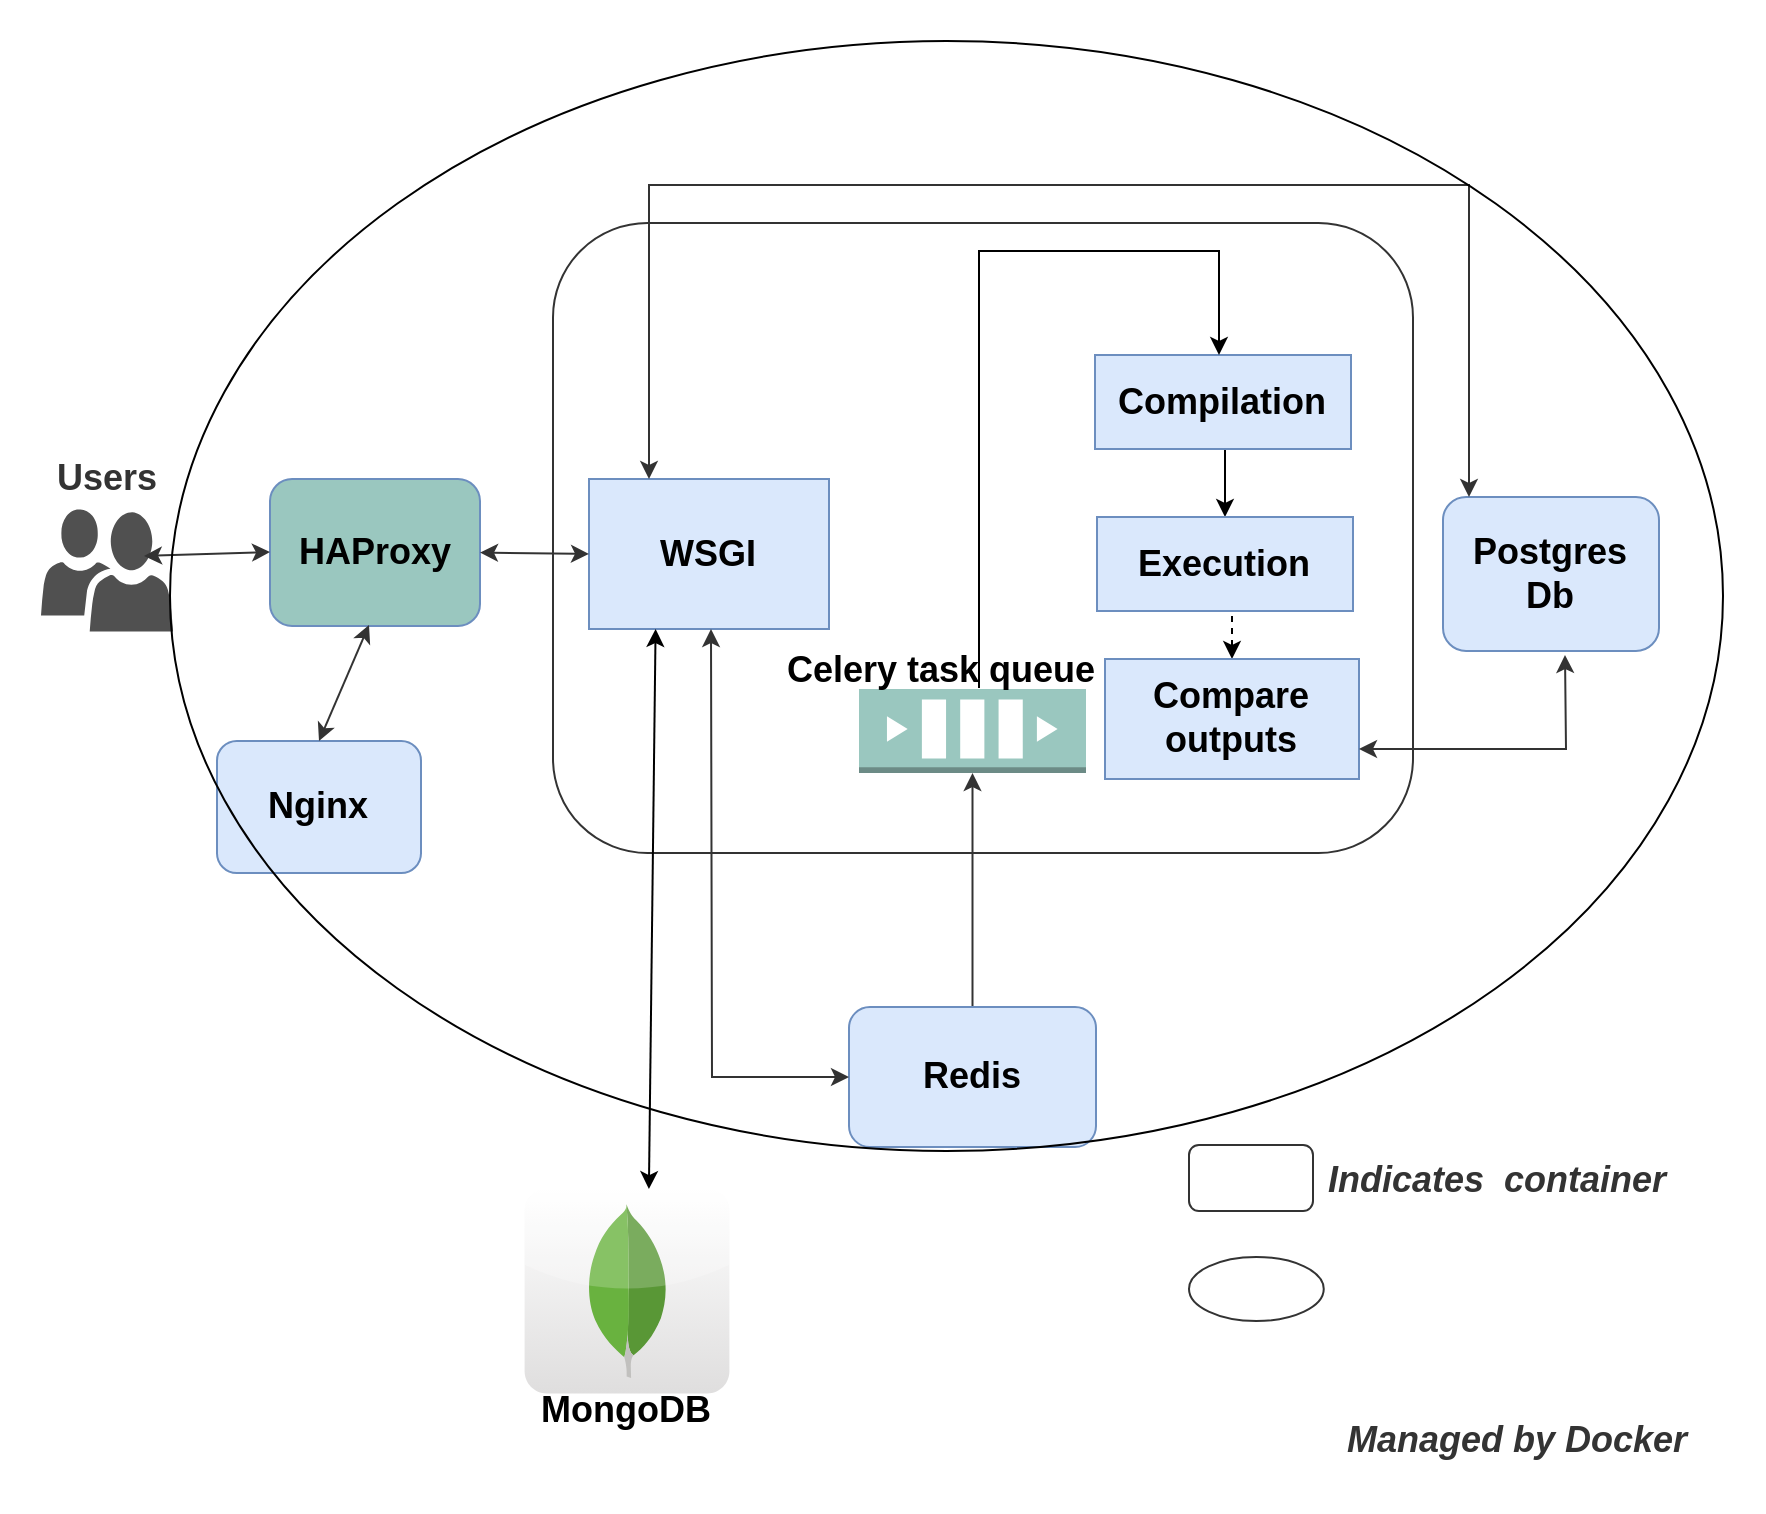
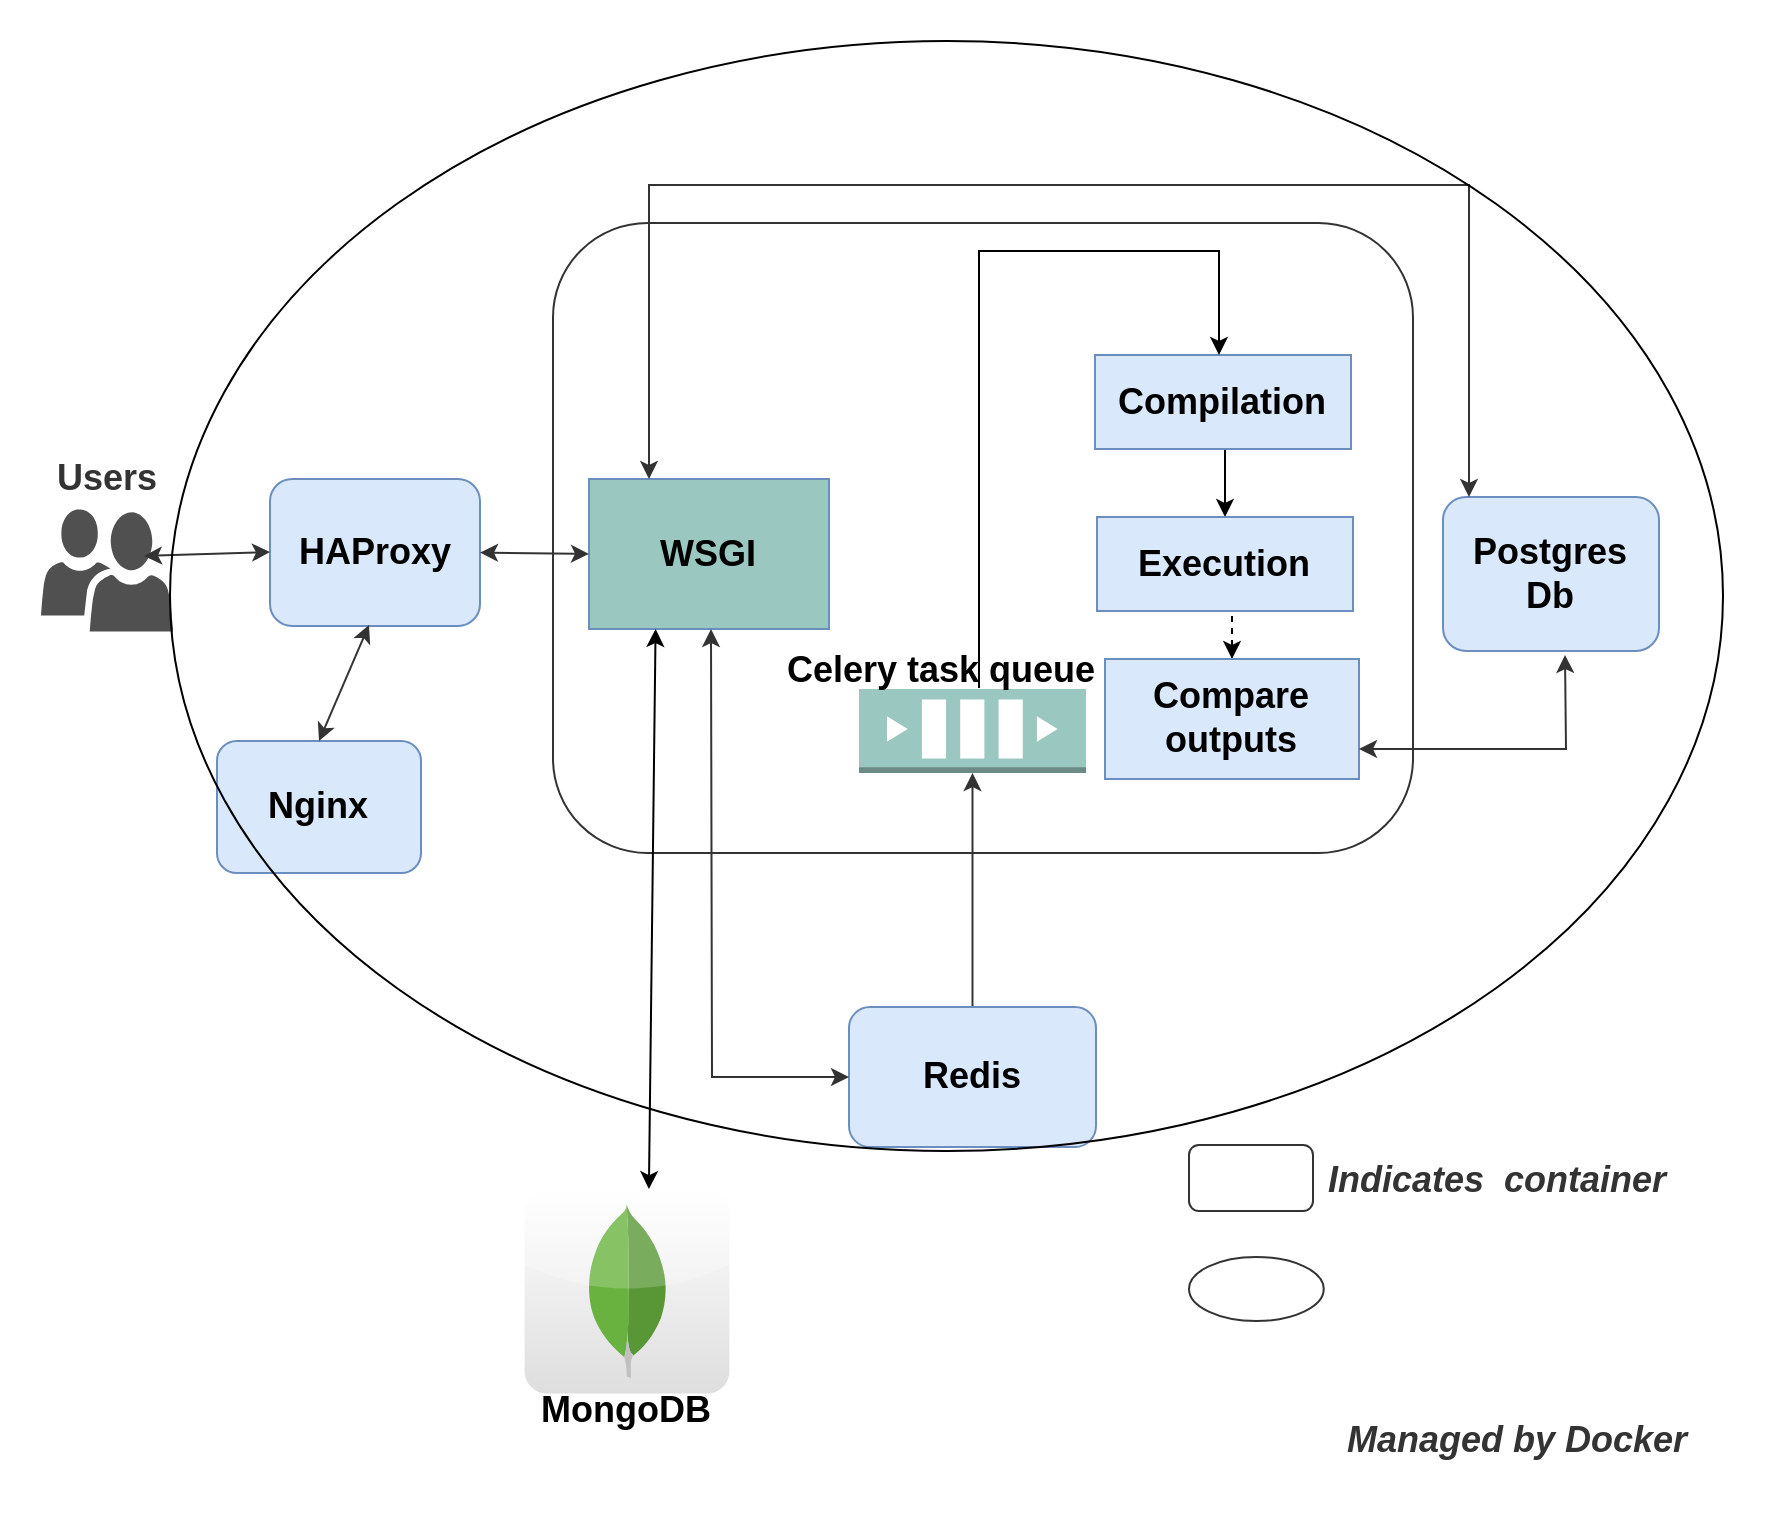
  <mxCell id="0" />
  <mxCell id="1" parent="0" />
- <mxCell id="2" value="&lt;b&gt;&lt;font style=&quot;font-size: 18px;&quot;&gt;HAProxy&lt;/font&gt;&lt;/b&gt;" style="rounded=1;whiteSpace=wrap;html=1;fillColor=#9ac7bf;strokeColor=#6c8ebf;" vertex="1" parent="1"><mxGeometry x="134.5" y="239" width="105" height="73.5" as="geometry" /></mxCell>
+ <mxCell id="2" value="&lt;b&gt;&lt;font style=&quot;font-size: 18px;&quot;&gt;HAProxy&lt;/font&gt;&lt;/b&gt;" style="rounded=1;whiteSpace=wrap;html=1;fillColor=#dae8fc;strokeColor=#6c8ebf;" vertex="1" parent="1"><mxGeometry x="134.5" y="239" width="105" height="73.5" as="geometry" /></mxCell>
  <mxCell id="3" style="edgeStyle=orthogonalEdgeStyle;rounded=0;sketch=0;orthogonalLoop=1;jettySize=auto;html=1;exitX=0.5;exitY=0;exitDx=0;exitDy=0;entryX=0.5;entryY=1;entryDx=0;entryDy=0;entryPerimeter=0;fontColor=#46495D;strokeColor=#333333;fillColor=#B2C9AB;" edge="1" parent="1" source="4" target="11"><mxGeometry relative="1" as="geometry" /></mxCell>
  <mxCell id="4" value="&lt;b&gt;&lt;font style=&quot;font-size: 18px;&quot;&gt;Redis&lt;/font&gt;&lt;/b&gt;" style="rounded=1;whiteSpace=wrap;html=1;fillColor=#dae8fc;strokeColor=#6c8ebf;" vertex="1" parent="1"><mxGeometry x="424" y="503" width="123.5" height="70" as="geometry" /></mxCell>
  <mxCell id="5" style="edgeStyle=orthogonalEdgeStyle;rounded=0;orthogonalLoop=1;jettySize=auto;html=1;exitX=0.5;exitY=1;exitDx=0;exitDy=0;entryX=0.5;entryY=0;entryDx=0;entryDy=0;" edge="1" parent="1" source="6" target="8"><mxGeometry relative="1" as="geometry" /></mxCell>
  <mxCell id="6" value="&lt;b&gt;&lt;font style=&quot;font-size: 18px;&quot;&gt;Compilation&lt;/font&gt;&lt;/b&gt;" style="rounded=0;whiteSpace=wrap;html=1;fillColor=#dae8fc;strokeColor=#6c8ebf;" vertex="1" parent="1"><mxGeometry x="547" y="177" width="128" height="47" as="geometry" /></mxCell>
  <mxCell id="7" style="edgeStyle=orthogonalEdgeStyle;rounded=0;orthogonalLoop=1;jettySize=auto;html=1;exitX=0.5;exitY=1;exitDx=0;exitDy=0;entryX=0.5;entryY=0;entryDx=0;entryDy=0;dashed=1;" edge="1" parent="1" source="8" target="9"><mxGeometry relative="1" as="geometry" /></mxCell>
  <mxCell id="8" value="&lt;b&gt;&lt;font style=&quot;font-size: 18px;&quot;&gt;Execution&lt;/font&gt;&lt;/b&gt;" style="rounded=0;whiteSpace=wrap;html=1;fillColor=#dae8fc;strokeColor=#6c8ebf;" vertex="1" parent="1"><mxGeometry x="548" y="258" width="128" height="47" as="geometry" /></mxCell>
  <mxCell id="9" value="&lt;b&gt;&lt;font style=&quot;font-size: 18px;&quot;&gt;Compare outputs&lt;/font&gt;&lt;/b&gt;" style="rounded=0;whiteSpace=wrap;html=1;fillColor=#dae8fc;strokeColor=#6c8ebf;" vertex="1" parent="1"><mxGeometry x="552" y="329" width="127" height="60" as="geometry" /></mxCell>
- <mxCell id="10" value="&lt;span style=&quot;&quot;&gt;&lt;b&gt;&lt;font style=&quot;font-size: 18px;&quot;&gt;WSGI&lt;/font&gt;&lt;/b&gt;&lt;/span&gt;" style="rounded=0;whiteSpace=wrap;html=1;fillColor=#dae8fc;strokeColor=#6c8ebf;" vertex="1" parent="1"><mxGeometry x="294" y="239" width="120" height="75" as="geometry" /></mxCell>
+ <mxCell id="10" value="&lt;span style=&quot;&quot;&gt;&lt;b&gt;&lt;font style=&quot;font-size: 18px;&quot;&gt;WSGI&lt;/font&gt;&lt;/b&gt;&lt;/span&gt;" style="rounded=0;whiteSpace=wrap;html=1;fillColor=#9ac7bf;strokeColor=#6c8ebf;" vertex="1" parent="1"><mxGeometry x="294" y="239" width="120" height="75" as="geometry" /></mxCell>
  <mxCell id="11" value="" style="outlineConnect=0;dashed=0;verticalLabelPosition=bottom;verticalAlign=top;align=center;html=1;shape=mxgraph.aws3.queue;fillColor=#9AC7BF;strokeColor=#6c8ebf;" vertex="1" parent="1"><mxGeometry x="429" y="344" width="113.5" height="42" as="geometry" /></mxCell>
  <mxCell id="12" value="" style="endArrow=classic;html=1;rounded=0;" edge="1" parent="1"><mxGeometry width="50" height="50" relative="1" as="geometry"><mxPoint x="609" y="125" as="sourcePoint" /><mxPoint x="609" y="177" as="targetPoint" /></mxGeometry></mxCell>
  <mxCell id="13" value="" style="shape=partialRectangle;whiteSpace=wrap;html=1;bottom=0;right=0;fillColor=none;" vertex="1" parent="1"><mxGeometry x="489" y="125" width="120" height="218" as="geometry" /></mxCell>
  <mxCell id="14" value="&lt;b&gt;&lt;font style=&quot;font-size: 18px;&quot;&gt;Celery task queue&lt;/font&gt;&lt;/b&gt;" style="text;html=1;strokeColor=none;fillColor=none;align=center;verticalAlign=middle;whiteSpace=wrap;rounded=0;" vertex="1" parent="1"><mxGeometry x="389" y="329" width="163" height="12" as="geometry" /></mxCell>
  <mxCell id="15" value="&lt;b&gt;&lt;font style=&quot;font-size: 18px;&quot;&gt;Postgres Db&lt;/font&gt;&lt;/b&gt;" style="rounded=1;whiteSpace=wrap;html=1;sketch=0;strokeColor=#6c8ebf;fillColor=#dae8fc;" vertex="1" parent="1"><mxGeometry x="721" y="248" width="108" height="77" as="geometry" /></mxCell>
  <mxCell id="16" value="" style="endArrow=classic;startArrow=classic;html=1;rounded=0;sketch=0;fontColor=#46495D;strokeColor=#333333;fillColor=#B2C9AB;elbow=vertical;edgeStyle=orthogonalEdgeStyle;exitX=1;exitY=0.75;exitDx=0;exitDy=0;" edge="1" parent="1" source="9"><mxGeometry width="50" height="50" relative="1" as="geometry"><mxPoint x="732" y="377" as="sourcePoint" /><mxPoint x="782" y="327" as="targetPoint" /></mxGeometry></mxCell>
  <mxCell id="17" value="" style="endArrow=classic;startArrow=classic;html=1;rounded=0;sketch=0;fontColor=#46495D;strokeColor=#333333;fillColor=#B2C9AB;entryX=0;entryY=0.5;entryDx=0;entryDy=0;exitX=1;exitY=0.5;exitDx=0;exitDy=0;" edge="1" parent="1" source="2" target="10"><mxGeometry width="50" height="50" relative="1" as="geometry"><mxPoint x="193" y="320" as="sourcePoint" /><mxPoint x="243" y="270" as="targetPoint" /></mxGeometry></mxCell>
  <mxCell id="18" value="" style="endArrow=classic;startArrow=classic;html=1;rounded=0;sketch=0;fontColor=#46495D;strokeColor=#333333;fillColor=#B2C9AB;edgeStyle=orthogonalEdgeStyle;exitX=0;exitY=0.5;exitDx=0;exitDy=0;" edge="1" parent="1" source="4"><mxGeometry width="50" height="50" relative="1" as="geometry"><mxPoint x="305" y="364" as="sourcePoint" /><mxPoint x="355" y="314" as="targetPoint" /></mxGeometry></mxCell>
  <mxCell id="19" value="" style="endArrow=classic;startArrow=classic;html=1;rounded=0;sketch=0;fontSize=12;fontColor=#46495D;strokeColor=#333333;fillColor=#B2C9AB;edgeStyle=orthogonalEdgeStyle;exitX=0.25;exitY=0;exitDx=0;exitDy=0;" edge="1" parent="1" source="10" target="15"><mxGeometry width="50" height="50" relative="1" as="geometry"><mxPoint x="344" y="180" as="sourcePoint" /><mxPoint x="823" y="201" as="targetPoint" /><Array as="points"><mxPoint x="324" y="92" /><mxPoint x="734" y="92" /></Array></mxGeometry></mxCell>
  <mxCell id="20" value="&lt;b&gt;&lt;font style=&quot;font-size: 18px;&quot;&gt;Nginx&lt;/font&gt;&lt;/b&gt;" style="rounded=1;whiteSpace=wrap;html=1;fillColor=#dae8fc;strokeColor=#6c8ebf;" vertex="1" parent="1"><mxGeometry x="108" y="370" width="102" height="66" as="geometry" /></mxCell>
  <mxCell id="21" value="" style="endArrow=classic;startArrow=classic;html=1;rounded=0;sketch=0;fontSize=12;fontColor=#46495D;strokeColor=#333333;fillColor=#B2C9AB;exitX=0.5;exitY=0;exitDx=0;exitDy=0;" edge="1" parent="1" source="20"><mxGeometry width="50" height="50" relative="1" as="geometry"><mxPoint x="187" y="441" as="sourcePoint" /><mxPoint x="184" y="312" as="targetPoint" /></mxGeometry></mxCell>
  <mxCell id="22" style="edgeStyle=orthogonalEdgeStyle;rounded=0;sketch=0;orthogonalLoop=1;jettySize=auto;html=1;exitX=0.5;exitY=1;exitDx=0;exitDy=0;fontSize=12;fontColor=#46495D;strokeColor=#333333;fillColor=#B2C9AB;" edge="1" parent="1" source="20" target="20"><mxGeometry relative="1" as="geometry" /></mxCell>
  <mxCell id="23" value="" style="rounded=1;whiteSpace=wrap;html=1;sketch=0;fontSize=12;fontColor=#46495D;strokeColor=#333333;fillColor=none;" vertex="1" parent="1"><mxGeometry x="594" y="572" width="62" height="33" as="geometry" /></mxCell>
  <mxCell id="24" value="&lt;b&gt;&lt;font size=&quot;1&quot; color=&quot;#333333&quot;&gt;&lt;i style=&quot;font-size: 18px;&quot;&gt;Indicates&amp;nbsp; container&lt;/i&gt;&lt;/font&gt;&lt;/b&gt;" style="text;html=1;strokeColor=none;fillColor=none;align=center;verticalAlign=middle;whiteSpace=wrap;rounded=0;sketch=0;fontSize=12;fontColor=#46495D;" vertex="1" parent="1"><mxGeometry x="661.38" y="575" width="175" height="30" as="geometry" /></mxCell>
  <mxCell id="25" value="" style="ellipse;whiteSpace=wrap;html=1;rounded=0;sketch=0;fontSize=12;fontColor=#46495D;strokeColor=#333333;fillColor=none;" vertex="1" parent="1"><mxGeometry x="594" y="628" width="67.38" height="32" as="geometry" /></mxCell>
  <mxCell id="26" value="" style="rounded=1;whiteSpace=wrap;html=1;sketch=0;fontSize=18;fontColor=#333333;strokeColor=#333333;fillColor=none;" vertex="1" parent="1"><mxGeometry x="276" y="111" width="430" height="315" as="geometry" /></mxCell>
  <mxCell id="27" value="" style="sketch=0;pointerEvents=1;shadow=0;dashed=0;html=1;strokeColor=none;labelPosition=center;verticalLabelPosition=bottom;verticalAlign=top;align=center;fillColor=#505050;shape=mxgraph.mscae.intune.user_group;rounded=0;fontSize=18;fontColor=#333333;" vertex="1" parent="1"><mxGeometry x="20" y="254" width="66" height="61.25" as="geometry" /></mxCell>
  <mxCell id="28" value="" style="endArrow=classic;startArrow=classic;html=1;rounded=0;sketch=0;fontSize=18;fontColor=#333333;strokeColor=#333333;fillColor=#B2C9AB;" edge="1" parent="1"><mxGeometry width="50" height="50" relative="1" as="geometry"><mxPoint x="71.5" y="277.5" as="sourcePoint" /><mxPoint x="134.5" y="275.5" as="targetPoint" /></mxGeometry></mxCell>
  <mxCell id="29" value="&lt;b&gt;Users&lt;/b&gt;" style="text;html=1;strokeColor=none;fillColor=none;align=center;verticalAlign=middle;whiteSpace=wrap;rounded=0;sketch=0;fontSize=18;fontColor=#333333;" vertex="1" parent="1"><mxGeometry x="20" y="224" width="67" height="30" as="geometry" /></mxCell>
  <mxCell id="30" value="" style="dashed=0;outlineConnect=0;html=1;align=center;labelPosition=center;verticalLabelPosition=bottom;verticalAlign=top;shape=mxgraph.webicons.mongodb;gradientColor=#DFDEDE" vertex="1" parent="1"><mxGeometry x="261.8" y="593.8" width="102.4" height="102.4" as="geometry" /></mxCell>
  <mxCell id="31" value="&lt;b&gt;&lt;font style=&quot;font-size: 18px;&quot;&gt;MongoDB&lt;/font&gt;&lt;/b&gt;" style="text;html=1;strokeColor=none;fillColor=none;align=center;verticalAlign=middle;whiteSpace=wrap;rounded=0;" vertex="1" parent="1"><mxGeometry x="283" y="690" width="60" height="30" as="geometry" /></mxCell>
  <mxCell id="32" value="" style="endArrow=classic;startArrow=classic;html=1;rounded=0;fontSize=18;exitX=0.607;exitY=0.002;exitDx=0;exitDy=0;exitPerimeter=0;" edge="1" parent="1" source="30"><mxGeometry width="50" height="50" relative="1" as="geometry"><mxPoint x="304" y="346.41" as="sourcePoint" /><mxPoint x="327.301" y="314.003" as="targetPoint" /></mxGeometry></mxCell>
  <mxCell id="33" value="" style="ellipse;whiteSpace=wrap;html=1;fontSize=18;fillColor=none;" vertex="1" parent="1"><mxGeometry x="84.5" y="20" width="776.5" height="555" as="geometry" /></mxCell>
  <mxCell id="34" value="&lt;b&gt;&lt;font size=&quot;1&quot; color=&quot;#333333&quot;&gt;&lt;i style=&quot;font-size: 18px;&quot;&gt;Managed by Docker&lt;/i&gt;&lt;/font&gt;&lt;/b&gt;" style="text;html=1;strokeColor=none;fillColor=none;align=center;verticalAlign=middle;whiteSpace=wrap;rounded=0;sketch=0;fontSize=12;fontColor=#46495D;" vertex="1" parent="1"><mxGeometry x="671.38" y="705" width="175" height="30" as="geometry" /></mxCell>
